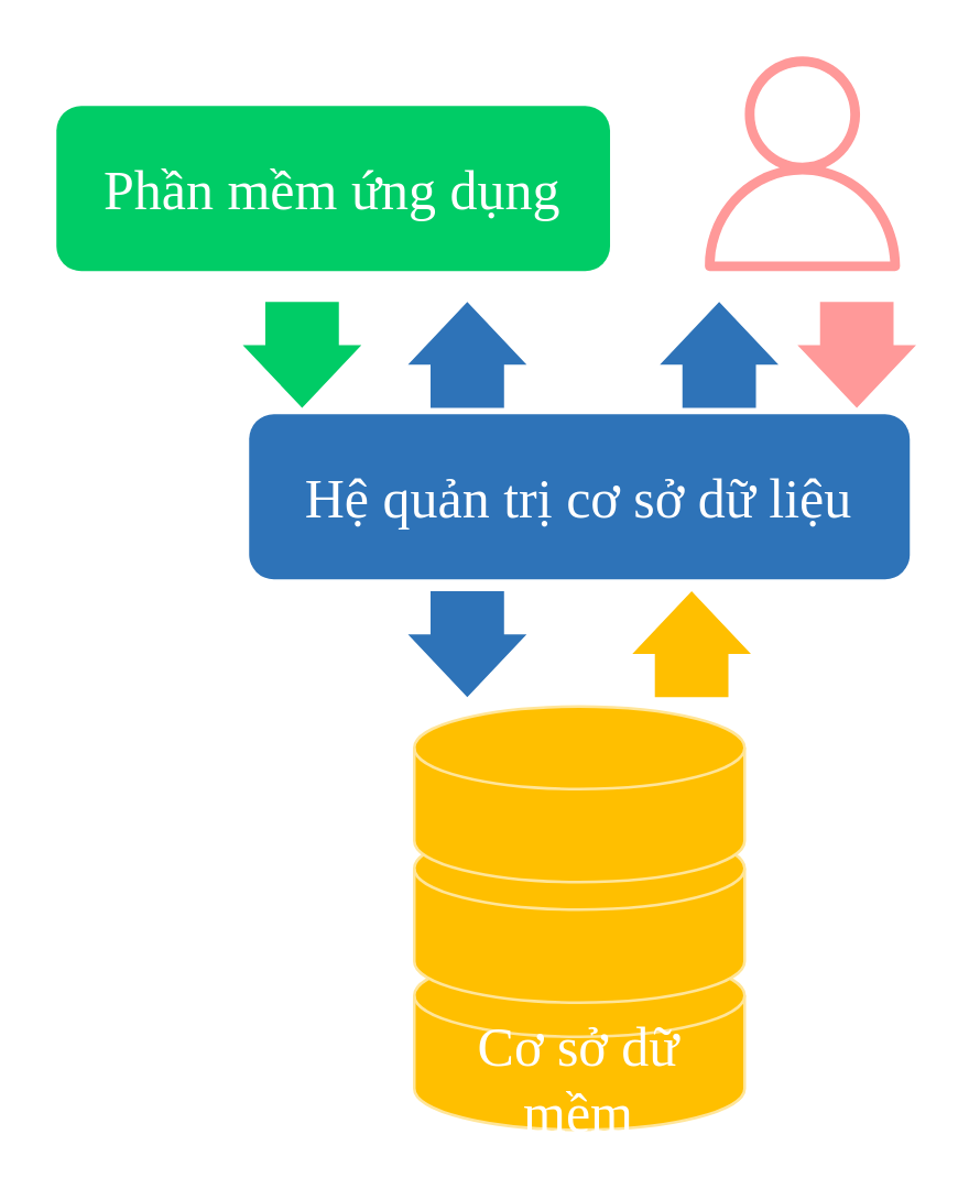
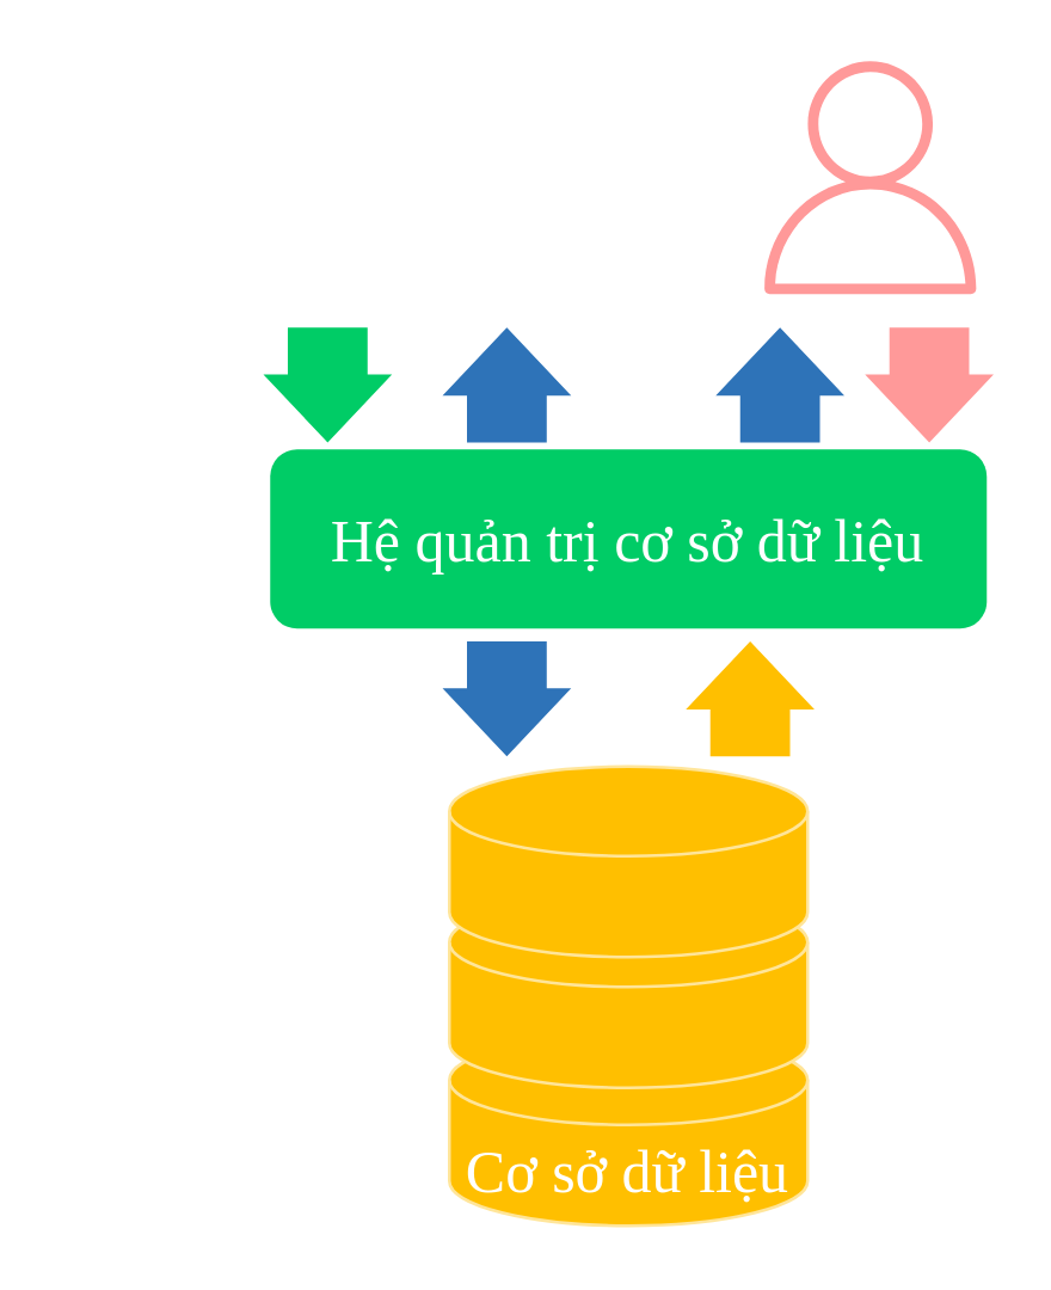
  <mxCell id="0" />
  <mxCell id="1" parent="0" />
- <mxCell id="2" value="Phần mềm ứng dụng" style="rounded=1;whiteSpace=wrap;html=1;fontFamily=Segoe UI Variable Display;fontSize=20;fillColor=#00CC66;strokeColor=none;fontColor=#FFFFFF;" parent="1" vertex="1"><mxGeometry x="20" y="38" width="201.11" height="60" as="geometry" /></mxCell>
- <mxCell id="3" value="Hệ quản trị cơ sở dữ liệu" style="rounded=1;whiteSpace=wrap;html=1;fontFamily=Segoe UI Variable Display;fontSize=20;fillColor=#2e73b8;strokeColor=none;fontColor=#FFFFFF;" parent="1" vertex="1"><mxGeometry x="90" y="150" width="240" height="60" as="geometry" /></mxCell>
+ <mxCell id="3" value="Hệ quản trị cơ sở dữ liệu" style="rounded=1;whiteSpace=wrap;html=1;fontFamily=Segoe UI Variable Display;fontSize=20;fillColor=#00cc66;strokeColor=none;fontColor=#FFFFFF;" parent="1" vertex="1"><mxGeometry x="90" y="150" width="240" height="60" as="geometry" /></mxCell>
  <mxCell id="4" value="" style="html=1;shadow=0;dashed=0;align=center;verticalAlign=middle;shape=mxgraph.arrows2.arrow;dy=0.38;dx=22.79;notch=0;strokeColor=none;fontFamily=Segoe UI Variable Display;fontSize=20;fontColor=#FFFFFF;fillColor=#00CC66;rotation=90;" parent="1" vertex="1"><mxGeometry x="90" y="106.91" width="38.49" height="43.09" as="geometry" /></mxCell>
  <mxCell id="5" value="" style="html=1;shadow=0;dashed=0;align=center;verticalAlign=middle;shape=mxgraph.arrows2.arrow;dy=0.38;dx=22.79;notch=0;strokeColor=none;fontFamily=Segoe UI Variable Display;fontSize=20;fontColor=#FFFFFF;fillColor=#2E73B8;rotation=-90;" parent="1" vertex="1"><mxGeometry x="150" y="106.91" width="38.49" height="43.09" as="geometry" /></mxCell>
  <mxCell id="6" value="" style="html=1;shadow=0;dashed=0;align=center;verticalAlign=middle;shape=mxgraph.arrows2.arrow;dy=0.38;dx=22.79;notch=0;strokeColor=none;fontFamily=Segoe UI Variable Display;fontSize=20;fontColor=#FFFFFF;fillColor=#2E73B8;rotation=90;" parent="1" vertex="1"><mxGeometry x="150" y="212" width="38.49" height="43.09" as="geometry" /></mxCell>
  <mxCell id="7" value="" style="html=1;shadow=0;dashed=0;align=center;verticalAlign=middle;shape=mxgraph.arrows2.arrow;dy=0.38;dx=22.79;notch=0;strokeColor=none;fontFamily=Segoe UI Variable Display;fontSize=20;fontColor=#FFFFFF;fillColor=#FFBF00;rotation=-90;" parent="1" vertex="1"><mxGeometry x="231.51" y="212" width="38.49" height="43.09" as="geometry" /></mxCell>
  <mxCell id="8" value="" style="sketch=0;outlineConnect=0;fontColor=#232F3E;gradientColor=none;fillColor=#FF9999;strokeColor=none;dashed=0;verticalLabelPosition=bottom;verticalAlign=top;align=center;html=1;fontSize=12;fontStyle=0;aspect=fixed;pointerEvents=1;shape=mxgraph.aws4.user;" vertex="1" parent="1"><mxGeometry x="252" y="20" width="78" height="78" as="geometry" /></mxCell>
  <mxCell id="9" value="" style="html=1;shadow=0;dashed=0;align=center;verticalAlign=middle;shape=mxgraph.arrows2.arrow;dy=0.38;dx=22.79;notch=0;strokeColor=none;fontFamily=Segoe UI Variable Display;fontSize=20;fontColor=#FFFFFF;fillColor=#FF9999;rotation=90;" vertex="1" parent="1"><mxGeometry x="291.51" y="106.91" width="38.49" height="43.09" as="geometry" /></mxCell>
  <mxCell id="10" value="" style="html=1;shadow=0;dashed=0;align=center;verticalAlign=middle;shape=mxgraph.arrows2.arrow;dy=0.38;dx=22.79;notch=0;strokeColor=none;fontFamily=Segoe UI Variable Display;fontSize=20;fontColor=#FFFFFF;fillColor=#2E73B8;rotation=-90;" vertex="1" parent="1"><mxGeometry x="241.51" y="106.91" width="38.49" height="43.09" as="geometry" /></mxCell>
- <mxCell id="11" value="Cơ sở dữ mềm" style="shape=cylinder3;whiteSpace=wrap;html=1;boundedLbl=1;backgroundOutline=1;size=15;fillColor=#ffbf00;strokeColor=#FFE599;container=0;fontColor=#FFFFFF;fontSize=20;fontFamily=Segoe UI Variable Display;" vertex="1" parent="1"><mxGeometry x="150" y="346.18" width="120" height="63.82" as="geometry" /></mxCell>
+ <mxCell id="11" value="Cơ sở dữ liệu" style="shape=cylinder3;whiteSpace=wrap;html=1;boundedLbl=1;backgroundOutline=1;size=15;fillColor=#ffbf00;strokeColor=#FFE599;container=0;fontColor=#FFFFFF;fontSize=20;fontFamily=Segoe UI Variable Display;" vertex="1" parent="1"><mxGeometry x="150" y="346.18" width="120" height="63.82" as="geometry" /></mxCell>
  <mxCell id="12" value="" style="shape=cylinder3;whiteSpace=wrap;html=1;boundedLbl=1;backgroundOutline=1;size=15;fillColor=#ffbf00;strokeColor=#FFE599;container=0;fontColor=#FFFFFF;fontSize=20;fontFamily=Segoe UI Variable Display;" vertex="1" parent="1"><mxGeometry x="150" y="300" width="120" height="63.82" as="geometry" /></mxCell>
  <mxCell id="13" value="" style="shape=cylinder3;whiteSpace=wrap;html=1;boundedLbl=1;backgroundOutline=1;size=15;fillColor=#ffbf00;strokeColor=#FFE599;container=0;fontColor=#FFFFFF;fontSize=20;fontFamily=Segoe UI Variable Display;" vertex="1" parent="1"><mxGeometry x="150" y="256.18" width="120" height="63.82" as="geometry" /></mxCell>
